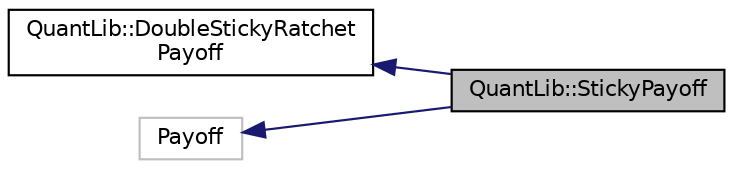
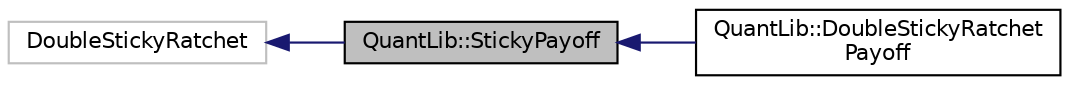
  digraph {
    rankdir=LR
    node [color=black fillcolor=white fontname=Helvetica fontsize=10 shape=record style=filled]
    edge [color=midnightblue dir=back fontname=Helvetica fontsize=10 labelfontname=Helvetica labelfontsize=10 style=solid]
    n1 [fillcolor=grey75 fontcolor=black height=0.2 label="QuantLib::StickyPayoff" width=0.4]
    n2 [height=0.2 label="QuantLib::DoubleStickyRatchet\lPayoff" width=0.4]
-   n3 [color=grey75 height=0.2 label=Payoff width=0.4]
-   n2 -> n1
+   n3 [color=grey75 height=0.2 label=DoubleStickyRatchet width=0.4]
+   n1 -> n2
    n3 -> n1
  }
